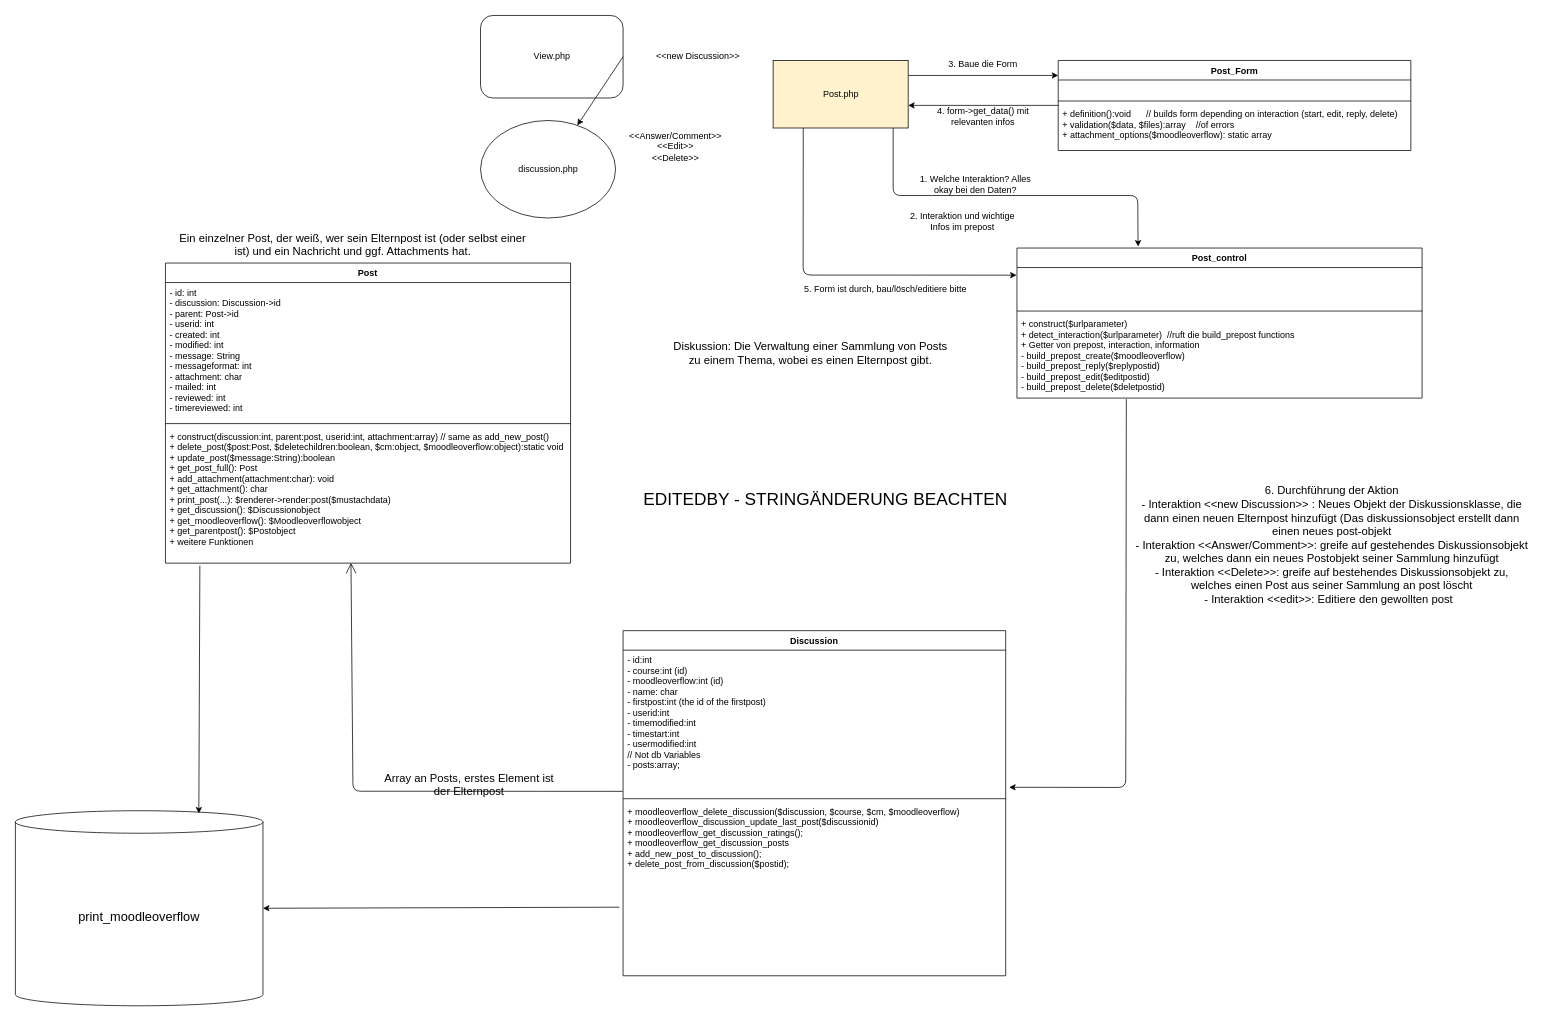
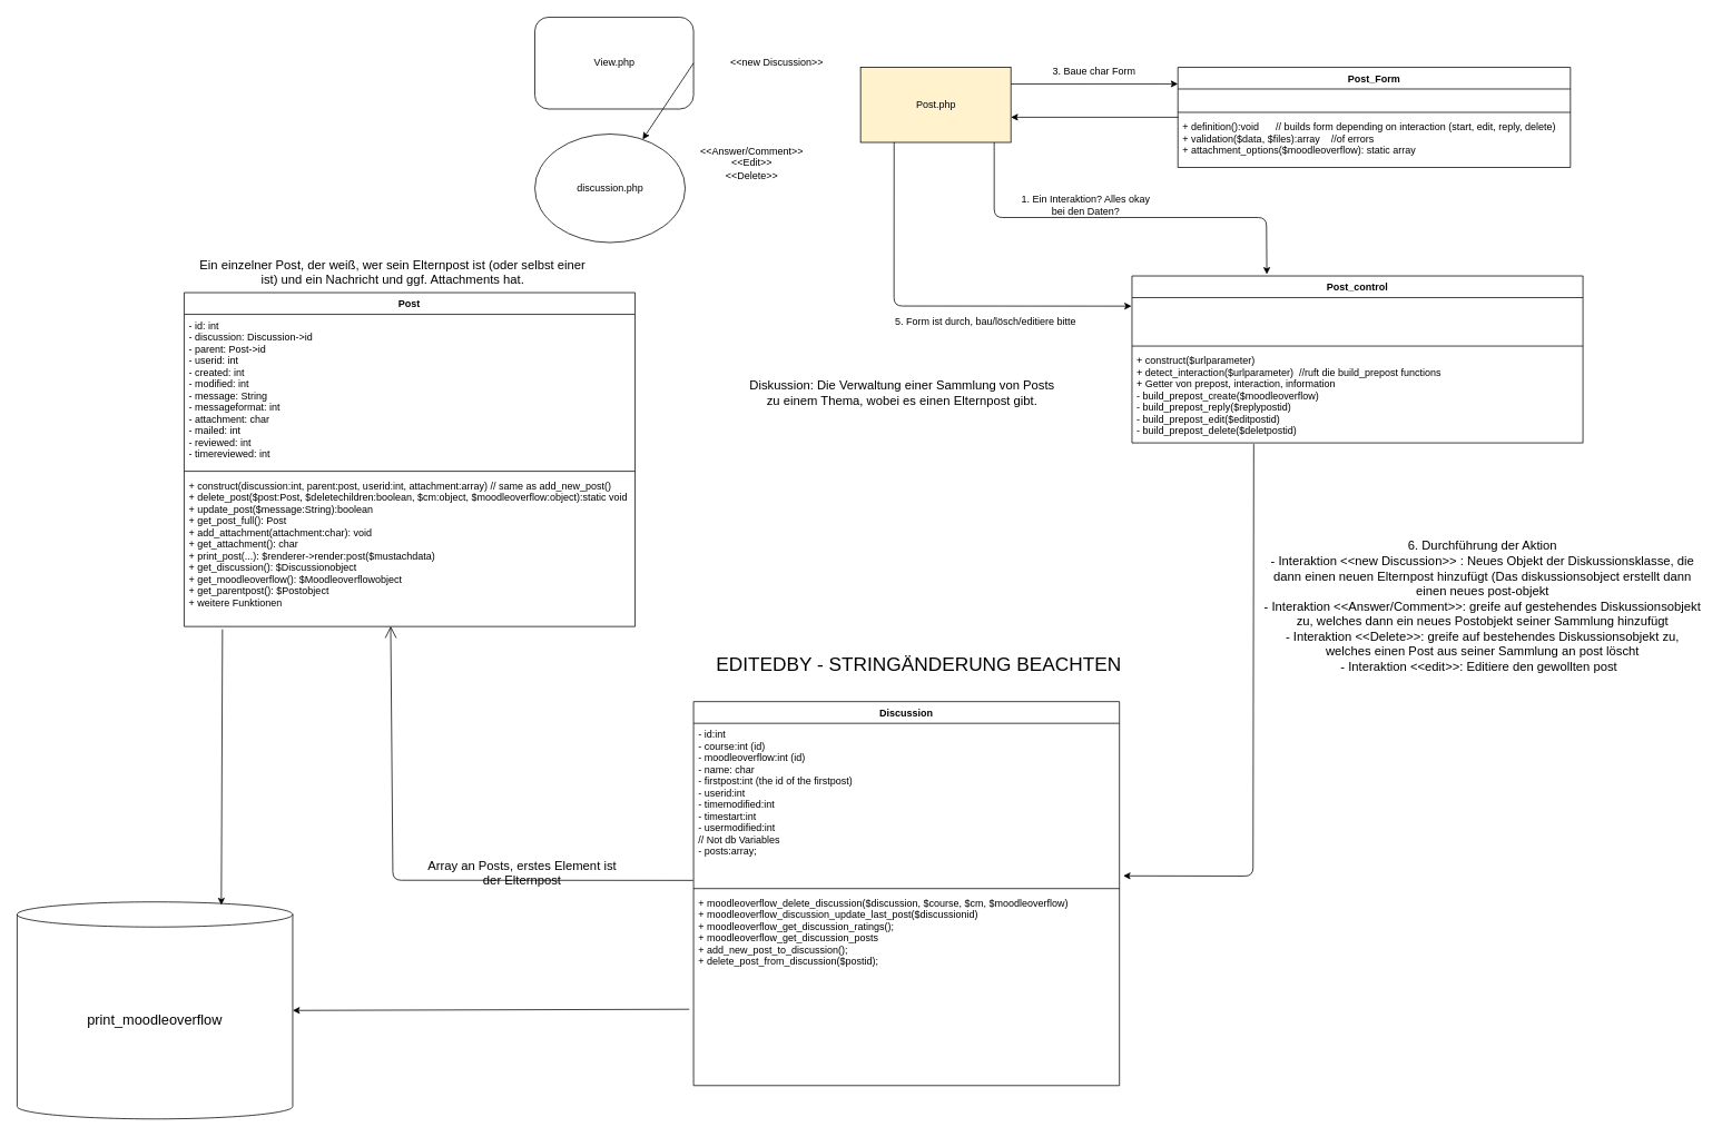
  <mxCell id="0" />
  <mxCell id="1" parent="0" />
  <mxCell id="2" value="Post" style="swimlane;fontStyle=1;align=center;verticalAlign=top;childLayout=stackLayout;horizontal=1;startSize=26;horizontalStack=0;resizeParent=1;resizeParentMax=0;resizeLast=0;collapsible=1;marginBottom=0;" parent="1" vertex="1"><mxGeometry x="220" y="350" width="540" height="400" as="geometry"><mxRectangle x="-140" y="-60" width="70" height="30" as="alternateBounds" /></mxGeometry></mxCell>
  <mxCell id="3" value="- id: int&#10;- discussion: Discussion-&gt;id&#10;- parent: Post-&gt;id&#10;- userid: int&#10;- created: int&#10;- modified: int&#10;- message: String&#10;- messageformat: int&#10;- attachment: char&#10;- mailed: int&#10;- reviewed: int &#10;- timereviewed: int" style="text;strokeColor=none;fillColor=none;align=left;verticalAlign=top;spacingLeft=4;spacingRight=4;overflow=hidden;rotatable=0;points=[[0,0.5],[1,0.5]];portConstraint=eastwest;" parent="2" vertex="1"><mxGeometry y="26" width="540" height="184" as="geometry" /></mxCell>
  <mxCell id="4" value="" style="line;strokeWidth=1;fillColor=none;align=left;verticalAlign=middle;spacingTop=-1;spacingLeft=3;spacingRight=3;rotatable=0;labelPosition=right;points=[];portConstraint=eastwest;strokeColor=inherit;" parent="2" vertex="1"><mxGeometry y="210" width="540" height="8" as="geometry" /></mxCell>
  <mxCell id="5" value="+ construct(discussion:int, parent:post, userid:int, attachment:array) // same as add_new_post()&#10;+ delete_post($post:Post, $deletechildren:boolean, $cm:object, $moodleoverflow:object):static void&#10;+ update_post($message:String):boolean&#10;+ get_post_full(): Post&#10;+ add_attachment(attachment:char): void&#10;+ get_attachment(): char&#10;+ print_post(...): $renderer-&gt;render:post($mustachdata)&#10;+ get_discussion(): $Discussionobject&#10;+ get_moodleoverflow(): $Moodleoverflowobject&#10;+ get_parentpost(): $Postobject&#10;+ weitere Funktionen" style="text;strokeColor=none;fillColor=none;align=left;verticalAlign=top;spacingLeft=4;spacingRight=4;overflow=hidden;rotatable=0;points=[[0,0.5],[1,0.5]];portConstraint=eastwest;" parent="2" vertex="1"><mxGeometry y="218" width="540" height="182" as="geometry" /></mxCell>
  <mxCell id="6" value="Post_Form" style="swimlane;fontStyle=1;align=center;verticalAlign=top;childLayout=stackLayout;horizontal=1;startSize=26;horizontalStack=0;resizeParent=1;resizeParentMax=0;resizeLast=0;collapsible=1;marginBottom=0;" parent="1" vertex="1"><mxGeometry x="1410" y="80" width="470" height="120" as="geometry" /></mxCell>
  <mxCell id="7" value=" &#10;" style="text;strokeColor=none;fillColor=none;align=left;verticalAlign=top;spacingLeft=4;spacingRight=4;overflow=hidden;rotatable=0;points=[[0,0.5],[1,0.5]];portConstraint=eastwest;" parent="6" vertex="1"><mxGeometry y="26" width="470" height="24" as="geometry" /></mxCell>
  <mxCell id="8" value="" style="line;strokeWidth=1;fillColor=none;align=left;verticalAlign=middle;spacingTop=-1;spacingLeft=3;spacingRight=3;rotatable=0;labelPosition=right;points=[];portConstraint=eastwest;strokeColor=inherit;" parent="6" vertex="1"><mxGeometry y="50" width="470" height="8" as="geometry" /></mxCell>
  <mxCell id="9" value="+ definition():void      // builds form depending on interaction (start, edit, reply, delete)&#10;+ validation($data, $files):array    //of errors&#10;+ attachment_options($moodleoverflow): static array" style="text;strokeColor=none;fillColor=none;align=left;verticalAlign=top;spacingLeft=4;spacingRight=4;overflow=hidden;rotatable=0;points=[[0,0.5],[1,0.5]];portConstraint=eastwest;" parent="6" vertex="1"><mxGeometry y="58" width="470" height="62" as="geometry" /></mxCell>
  <mxCell id="10" style="edgeStyle=none;html=1;entryX=0;entryY=0.166;entryDx=0;entryDy=0;entryPerimeter=0;" parent="1" target="6" edge="1"><mxGeometry relative="1" as="geometry"><mxPoint x="1210" y="100" as="sourcePoint" /></mxGeometry></mxCell>
  <mxCell id="11" value="Post.php&lt;br&gt;" style="html=1;dropTarget=0;fillColor=#fff2cc;" parent="1" vertex="1"><mxGeometry x="1030" y="80" width="180" height="90" as="geometry" /></mxCell>
  <mxCell id="12" value="" style="endArrow=classic;html=1;exitX=0.001;exitY=0.03;exitDx=0;exitDy=0;exitPerimeter=0;entryX=1;entryY=0.665;entryDx=0;entryDy=0;entryPerimeter=0;" parent="1" source="9" target="11" edge="1"><mxGeometry width="50" height="50" relative="1" as="geometry"><mxPoint x="1370" y="210" as="sourcePoint" /><mxPoint x="1420" y="160" as="targetPoint" /></mxGeometry></mxCell>
  <mxCell id="13" value="" style="endArrow=classic;html=1;exitX=0.223;exitY=0.998;exitDx=0;exitDy=0;exitPerimeter=0;entryX=-0.001;entryY=0.188;entryDx=0;entryDy=0;entryPerimeter=0;" parent="1" source="11" target="18" edge="1"><mxGeometry width="50" height="50" relative="1" as="geometry"><mxPoint x="1120" y="390" as="sourcePoint" /><mxPoint x="1100" y="290" as="targetPoint" /><Array as="points"><mxPoint x="1070" y="366" /></Array></mxGeometry></mxCell>
- <mxCell id="14" value="3. Baue die Form" style="text;html=1;strokeColor=none;fillColor=none;align=center;verticalAlign=middle;whiteSpace=wrap;rounded=0;" parent="1" vertex="1"><mxGeometry x="1220" y="70" width="180" height="30" as="geometry" /></mxCell>
- <mxCell id="15" value="4. form-&amp;gt;get_data() mit relevanten infos" style="text;html=1;strokeColor=none;fillColor=none;align=center;verticalAlign=middle;whiteSpace=wrap;rounded=0;" parent="1" vertex="1"><mxGeometry x="1235" y="140" width="150" height="30" as="geometry" /></mxCell>
+ <mxCell id="14" value="3. Baue char Form" style="text;html=1;strokeColor=none;fillColor=none;align=center;verticalAlign=middle;whiteSpace=wrap;rounded=0;" parent="1" vertex="1"><mxGeometry x="1220" y="70" width="180" height="30" as="geometry" /></mxCell>
  <mxCell id="16" value="5. Form ist durch, bau/lösch/editiere bitte" style="text;html=1;strokeColor=none;fillColor=none;align=center;verticalAlign=middle;whiteSpace=wrap;rounded=0;" parent="1" vertex="1"><mxGeometry x="1060" y="370" width="240" height="30" as="geometry" /></mxCell>
  <mxCell id="17" value="Post_control" style="swimlane;fontStyle=1;align=center;verticalAlign=top;childLayout=stackLayout;horizontal=1;startSize=26;horizontalStack=0;resizeParent=1;resizeParentMax=0;resizeLast=0;collapsible=1;marginBottom=0;" parent="1" vertex="1"><mxGeometry x="1355" y="330" width="540" height="200" as="geometry"><mxRectangle x="-140" y="-60" width="70" height="30" as="alternateBounds" /></mxGeometry></mxCell>
  <mxCell id="18" value="  " style="text;strokeColor=none;fillColor=none;align=left;verticalAlign=top;spacingLeft=4;spacingRight=4;overflow=hidden;rotatable=0;points=[[0,0.5],[1,0.5]];portConstraint=eastwest;" parent="17" vertex="1"><mxGeometry y="26" width="540" height="54" as="geometry" /></mxCell>
  <mxCell id="19" value="" style="line;strokeWidth=1;fillColor=none;align=left;verticalAlign=middle;spacingTop=-1;spacingLeft=3;spacingRight=3;rotatable=0;labelPosition=right;points=[];portConstraint=eastwest;strokeColor=inherit;" parent="17" vertex="1"><mxGeometry y="80" width="540" height="8" as="geometry" /></mxCell>
  <mxCell id="20" value="+ construct($urlparameter)&#10;+ detect_interaction($urlparameter)  //ruft die build_prepost functions&#10;+ Getter von prepost, interaction, information&#10;- build_prepost_create($moodleoverflow)&#10;- build_prepost_reply($replypostid)&#10;- build_prepost_edit($editpostid)&#10;- build_prepost_delete($deletpostid)" style="text;strokeColor=none;fillColor=none;align=left;verticalAlign=top;spacingLeft=4;spacingRight=4;overflow=hidden;rotatable=0;points=[[0,0.5],[1,0.5]];portConstraint=eastwest;" parent="17" vertex="1"><mxGeometry y="88" width="540" height="112" as="geometry" /></mxCell>
  <mxCell id="21" value="" style="endArrow=classic;html=1;entryX=0.299;entryY=-0.01;entryDx=0;entryDy=0;entryPerimeter=0;" parent="1" target="17" edge="1"><mxGeometry width="50" height="50" relative="1" as="geometry"><mxPoint x="1190" y="170" as="sourcePoint" /><mxPoint x="1360" y="260" as="targetPoint" /><Array as="points"><mxPoint x="1190" y="260" /><mxPoint x="1516" y="260" /></Array></mxGeometry></mxCell>
- <mxCell id="22" value="1. Welche Interaktion? Alles okay bei den Daten?" style="text;html=1;strokeColor=none;fillColor=none;align=center;verticalAlign=middle;whiteSpace=wrap;rounded=0;" parent="1" vertex="1"><mxGeometry x="1220" y="230" width="160" height="30" as="geometry" /></mxCell>
- <mxCell id="23" value="2. Interaktion und wichtige Infos im prepost" style="text;html=1;strokeColor=none;fillColor=none;align=center;verticalAlign=middle;whiteSpace=wrap;rounded=0;" parent="1" vertex="1"><mxGeometry x="1210" y="280" width="145" height="30" as="geometry" /></mxCell>
+ <mxCell id="22" value="1. Ein Interaktion? Alles okay bei den Daten?" style="text;html=1;strokeColor=none;fillColor=none;align=center;verticalAlign=middle;whiteSpace=wrap;rounded=0;" parent="1" vertex="1"><mxGeometry x="1220" y="230" width="160" height="30" as="geometry" /></mxCell>
  <mxCell id="24" value="Discussion" style="swimlane;fontStyle=1;align=center;verticalAlign=top;childLayout=stackLayout;horizontal=1;startSize=26;horizontalStack=0;resizeParent=1;resizeParentMax=0;resizeLast=0;collapsible=1;marginBottom=0;" parent="1" vertex="1"><mxGeometry x="830" y="840" width="510" height="460" as="geometry" /></mxCell>
  <mxCell id="25" value="- id:int&#10;- course:int (id)&#10;- moodleoverflow:int (id)&#10;- name: char&#10;- firstpost:int (the id of the firstpost)&#10;- userid:int&#10;- timemodified:int&#10;- timestart:int&#10;- usermodified:int&#10;// Not db Variables&#10;- posts:array;" style="text;strokeColor=none;fillColor=none;align=left;verticalAlign=top;spacingLeft=4;spacingRight=4;overflow=hidden;rotatable=0;points=[[0,0.5],[1,0.5]];portConstraint=eastwest;" parent="24" vertex="1"><mxGeometry y="26" width="510" height="194" as="geometry" /></mxCell>
  <mxCell id="26" value="" style="line;strokeWidth=1;fillColor=none;align=left;verticalAlign=middle;spacingTop=-1;spacingLeft=3;spacingRight=3;rotatable=0;labelPosition=right;points=[];portConstraint=eastwest;strokeColor=inherit;" parent="24" vertex="1"><mxGeometry y="220" width="510" height="8" as="geometry" /></mxCell>
  <mxCell id="27" value="+ moodleoverflow_delete_discussion($discussion, $course, $cm, $moodleoverflow)&#10;+ moodleoverflow_discussion_update_last_post($discussionid)&#10;+ moodleoverflow_get_discussion_ratings();&#10;+ moodleoverflow_get_discussion_posts&#10;+ add_new_post_to_discussion();&#10;+ delete_post_from_discussion($postid);" style="text;strokeColor=none;fillColor=none;align=left;verticalAlign=top;spacingLeft=4;spacingRight=4;overflow=hidden;rotatable=0;points=[[0,0.5],[1,0.5]];portConstraint=eastwest;" parent="24" vertex="1"><mxGeometry y="228" width="510" height="232" as="geometry" /></mxCell>
  <mxCell id="28" value="discussion.php" style="ellipse;html=1;" parent="1" vertex="1"><mxGeometry x="640" y="160" width="180" height="130" as="geometry" /></mxCell>
  <mxCell id="29" value="" style="endArrow=open;endFill=1;endSize=12;html=1;exitX=-0.001;exitY=0.97;exitDx=0;exitDy=0;exitPerimeter=0;entryX=0.458;entryY=0.998;entryDx=0;entryDy=0;entryPerimeter=0;" parent="1" source="25" target="5" edge="1"><mxGeometry width="160" relative="1" as="geometry"><mxPoint x="310" y="130" as="sourcePoint" /><mxPoint x="190" y="280" as="targetPoint" /><Array as="points"><mxPoint x="470" y="1054" /></Array></mxGeometry></mxCell>
  <mxCell id="30" value="View.php" style="html=1;rounded=1;" parent="1" vertex="1"><mxGeometry x="640" y="20" width="190" height="110" as="geometry" /></mxCell>
  <mxCell id="31" value="" style="endArrow=classic;html=1;exitX=1;exitY=0.5;exitDx=0;exitDy=0;" parent="1" source="30" target="28" edge="1"><mxGeometry width="50" height="50" relative="1" as="geometry"><mxPoint x="1010" y="80" as="sourcePoint" /><mxPoint x="1060" y="30" as="targetPoint" /></mxGeometry></mxCell>
  <mxCell id="32" value="&amp;lt;&amp;lt;new Discussion&amp;gt;&amp;gt;" style="text;html=1;strokeColor=none;fillColor=none;align=center;verticalAlign=middle;whiteSpace=wrap;rounded=0;" parent="1" vertex="1"><mxGeometry x="840" width="180" height="30" as="geometry" y="60" /></mxCell>
  <mxCell id="33" value="&amp;lt;&amp;lt;Answer/Comment&amp;gt;&amp;gt;&lt;br&gt;&amp;lt;&amp;lt;Edit&amp;gt;&amp;gt;&lt;br&gt;&amp;lt;&amp;lt;Delete&amp;gt;&amp;gt;" style="text;html=1;strokeColor=none;fillColor=none;align=center;verticalAlign=middle;whiteSpace=wrap;rounded=0;" parent="1" vertex="1"><mxGeometry x="835" y="170" width="130" height="50" as="geometry" /></mxCell>
  <mxCell id="34" value="&lt;font style=&quot;font-size: 15px;&quot;&gt;Diskussion: Die Verwaltung einer Sammlung von Posts zu einem Thema, wobei es einen Elternpost gibt.&lt;/font&gt;" style="text;html=1;strokeColor=none;fillColor=none;align=center;verticalAlign=middle;whiteSpace=wrap;rounded=0;" parent="1" vertex="1"><mxGeometry x="890" y="455" width="380" height="30" as="geometry" /></mxCell>
  <mxCell id="35" value="Ein einzelner Post, der weiß, wer sein Elternpost ist (oder selbst einer ist) und ein Nachricht und ggf. Attachments hat." style="text;html=1;strokeColor=none;fillColor=none;align=center;verticalAlign=middle;whiteSpace=wrap;rounded=0;fontSize=15;" parent="1" vertex="1"><mxGeometry x="230" y="310" width="480" height="30" as="geometry" /></mxCell>
  <mxCell id="36" value="" style="endArrow=classic;html=1;fontSize=15;exitX=0.27;exitY=1.012;exitDx=0;exitDy=0;exitPerimeter=0;entryX=1.009;entryY=0.942;entryDx=0;entryDy=0;entryPerimeter=0;" parent="1" source="20" target="25" edge="1"><mxGeometry width="50" height="50" relative="1" as="geometry"><mxPoint x="1400" y="570" as="sourcePoint" /><mxPoint x="1500" y="1100" as="targetPoint" /><Array as="points"><mxPoint x="1500" y="1049" /></Array></mxGeometry></mxCell>
  <mxCell id="37" value="6. Durchführung der Aktion&lt;br&gt;- Interaktion &amp;lt;&amp;lt;new Discussion&amp;gt;&amp;gt; : Neues Objekt der Diskussionsklasse, die dann einen neuen Elternpost hinzufügt (Das diskussionsobject erstellt dann einen neues post-objekt&lt;br&gt;- Interaktion &amp;lt;&amp;lt;Answer/Comment&amp;gt;&amp;gt;: greife auf gestehendes Diskussionsobjekt zu, welches dann ein neues Postobjekt seiner Sammlung hinzufügt&lt;br&gt;- Interaktion &amp;lt;&amp;lt;Delete&amp;gt;&amp;gt;: greife auf bestehendes Diskussionsobjekt zu, welches einen Post aus seiner Sammlung an post löscht&lt;br&gt;- Interaktion &amp;lt;&amp;lt;edit&amp;gt;&amp;gt;: Editiere den gewollten post&amp;nbsp;&amp;nbsp;" style="text;html=1;strokeColor=none;fillColor=none;align=center;verticalAlign=middle;whiteSpace=wrap;rounded=0;fontSize=15;" parent="1" vertex="1"><mxGeometry x="1510" y="560" width="530" height="330" as="geometry" /></mxCell>
  <mxCell id="38" value="Array an Posts, erstes Element ist der Elternpost" style="text;html=1;strokeColor=none;fillColor=none;align=center;verticalAlign=middle;whiteSpace=wrap;rounded=0;fontSize=15;" parent="1" vertex="1"><mxGeometry x="500" y="1030" width="250" height="30" as="geometry" /></mxCell>
  <mxCell id="39" value="&lt;font style=&quot;font-size: 17px;&quot;&gt;print_moodleoverflow&lt;/font&gt;" style="shape=cylinder3;whiteSpace=wrap;html=1;boundedLbl=1;backgroundOutline=1;size=15;" parent="1" vertex="1"><mxGeometry x="20" y="1080" width="330" height="260" as="geometry" /></mxCell>
  <mxCell id="40" value="" style="endArrow=classic;html=1;fontSize=17;exitX=-0.01;exitY=0.606;exitDx=0;exitDy=0;exitPerimeter=0;entryX=1;entryY=0.5;entryDx=0;entryDy=0;entryPerimeter=0;" parent="1" source="27" target="39" edge="1"><mxGeometry width="50" height="50" relative="1" as="geometry"><mxPoint x="520" y="1040" as="sourcePoint" /><mxPoint x="570" y="990" as="targetPoint" /></mxGeometry></mxCell>
  <mxCell id="41" value="" style="endArrow=classic;html=1;fontSize=17;entryX=0.741;entryY=0.014;entryDx=0;entryDy=0;entryPerimeter=0;exitX=0.085;exitY=1.018;exitDx=0;exitDy=0;exitPerimeter=0;" parent="1" source="5" target="39" edge="1"><mxGeometry width="50" height="50" relative="1" as="geometry"><mxPoint x="270" y="760" as="sourcePoint" /><mxPoint x="570" y="990" as="targetPoint" /></mxGeometry></mxCell>
- <mxCell id="42" value="&lt;font style=&quot;font-size: 23px;&quot;&gt;EDITEDBY - STRINGÄNDERUNG BEACHTEN&lt;/font&gt;" style="text;html=1;strokeColor=none;fillColor=none;align=center;verticalAlign=middle;whiteSpace=wrap;rounded=0;" vertex="1" parent="1"><mxGeometry x="840" y="650" width="520" height="30" as="geometry" /></mxCell>
+ <mxCell id="42" value="&lt;font style=&quot;font-size: 23px;&quot;&gt;EDITEDBY - STRINGÄNDERUNG BEACHTEN&lt;/font&gt;" style="text;html=1;strokeColor=none;fillColor=none;align=center;verticalAlign=middle;whiteSpace=wrap;rounded=0;" vertex="1" parent="1"><mxGeometry x="840" y="780" width="520" height="30" as="geometry" /></mxCell>
